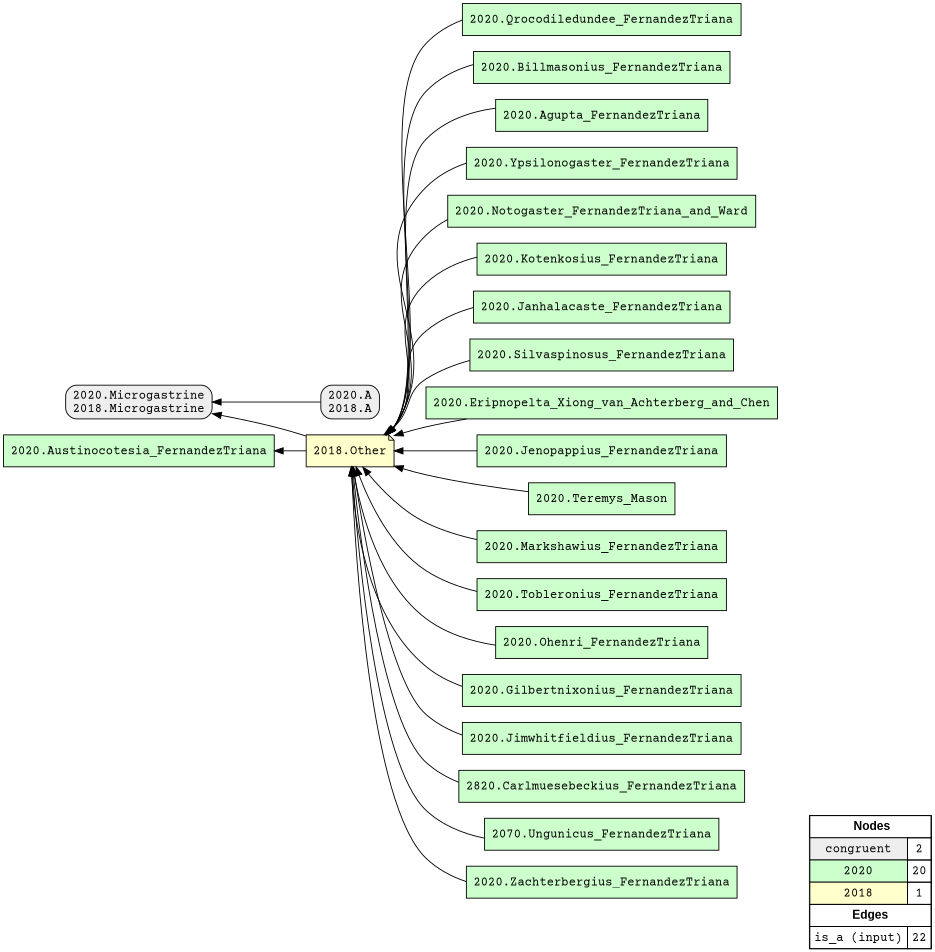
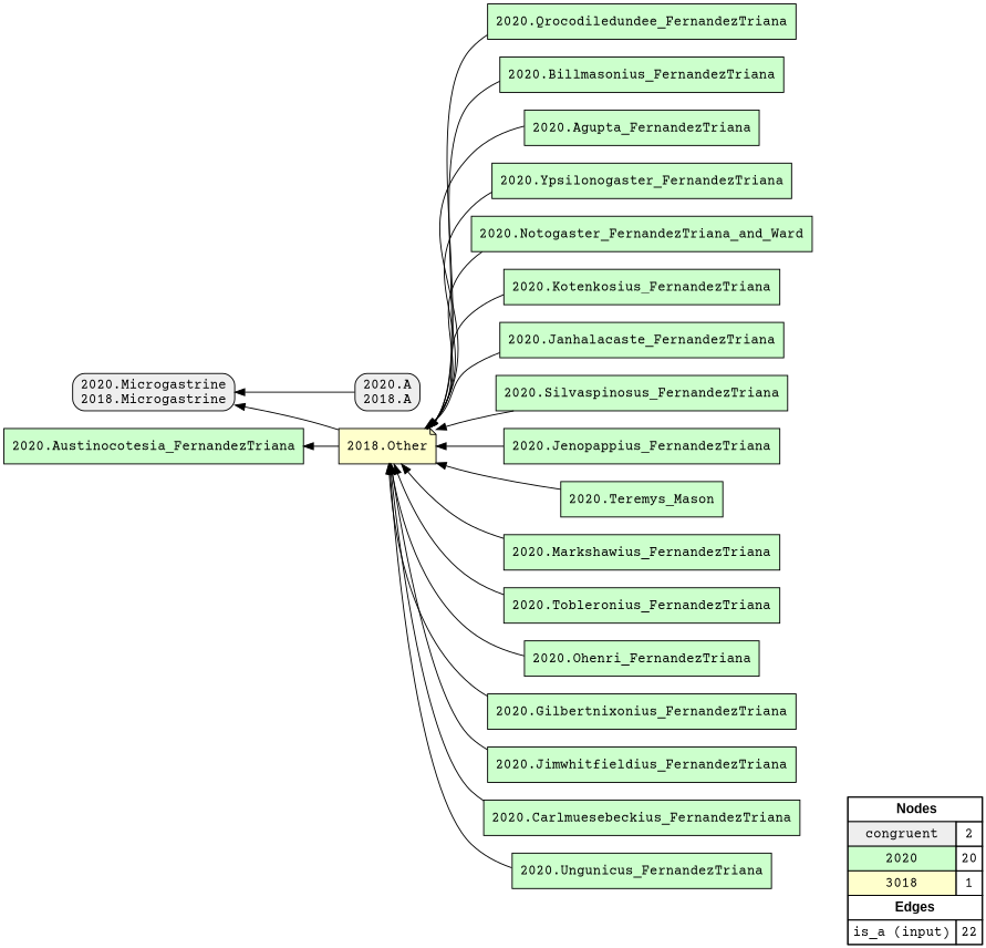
  digraph {
    fontname="Courier Prime"
    rankdir=RL
    node [fillcolor="#CCFFCC" fontname="Courier Prime" shape=box style=filled]
    edge [arrowhead=normal color="#000000" constraint=true fontname="Courier Prime" penwidth=1 style=solid]
-   n1 [fillcolor=white label=<   <TABLE BORDER="0" CELLBORDER="1" CELLSPACING="0" CELLPADDING="4">  <TR> <TD COLSPAN="2"><font face="Arial Black"> Nodes</font></TD> </TR>  <TR>   <TD bgcolor="#EEEEEE" fontname="helvetica">congruent</TD>   <TD>2</TD>   </TR>  <TR>   <TD bgcolor="#CCFFCC" fontname="helvetica">2020</TD>   <TD>20</TD>   </TR>  <TR>   <TD bgcolor="#FFFFCC" fontname="helvetica">2018</TD>   <TD>1</TD>   </TR>  <TR> <TD COLSPAN="2"><font face = "Arial Black"> Edges </font></TD> </TR>  <TR>   <TD><font color ="#000000">is_a (input)</font></TD><TD>22</TD> </TR> </TABLE>   > margin=0]
+   n1 [fillcolor=white label=<   <TABLE BORDER="0" CELLBORDER="1" CELLSPACING="0" CELLPADDING="4">  <TR> <TD COLSPAN="2"><font face="Arial Black"> Nodes</font></TD> </TR>  <TR>   <TD bgcolor="#EEEEEE" fontname="helvetica">congruent</TD>   <TD>2</TD>   </TR>  <TR>   <TD bgcolor="#CCFFCC" fontname="helvetica">2020</TD>   <TD>20</TD>   </TR>  <TR>   <TD bgcolor="#FFFFCC" fontname="helvetica">3018</TD>   <TD>1</TD>   </TR>  <TR> <TD COLSPAN="2"><font face = "Arial Black"> Edges </font></TD> </TR>  <TR>   <TD><font color ="#000000">is_a (input)</font></TD><TD>22</TD> </TR> </TABLE>   > margin=0]
    "2020.A\n2018.A" [fillcolor="#EEEEEE" style="filled,rounded"]
    "2020.Microgastrine\n2018.Microgastrine" [fillcolor="#EEEEEE" style="filled,rounded"]
    "2018.Other" [fillcolor="#FFFFCC" shape=note]
    "2020.Qrocodiledundee_FernandezTriana"
    "2020.Austinocotesia_FernandezTriana"
    "2020.Billmasonius_FernandezTriana"
    "2020.Agupta_FernandezTriana"
    "2020.Ypsilonogaster_FernandezTriana"
    "2020.Notogaster_FernandezTriana_and_Ward"
    "2020.Kotenkosius_FernandezTriana"
    "2020.Janhalacaste_FernandezTriana"
    "2020.Silvaspinosus_FernandezTriana"
-   "2020.Eripnopelta_Xiong_van_Achterberg_and_Chen"
    "2020.Jenopappius_FernandezTriana"
    "2020.Teremys_Mason"
    "2020.Markshawius_FernandezTriana"
    "2020.Tobleronius_FernandezTriana"
    "2020.Ohenri_FernandezTriana"
    "2020.Gilbertnixonius_FernandezTriana"
    "2020.Jimwhitfieldius_FernandezTriana"
-   "2020.Carlmuesebeckius_FernandezTriana" [label="2820.Carlmuesebeckius_FernandezTriana"]
-   "2020.Ungunicus_FernandezTriana" [label="2070.Ungunicus_FernandezTriana"]
-   "2020.Zachterbergius_FernandezTriana"
+   "2020.Carlmuesebeckius_FernandezTriana"
+   "2020.Ungunicus_FernandezTriana"
    subgraph sub_1 {
      rank=source
      n1
    }
    "2020.A\n2018.A" -> "2020.Microgastrine\n2018.Microgastrine"
    "2018.Other" -> "2020.Microgastrine\n2018.Microgastrine"
    "2018.Other" -> "2020.Austinocotesia_FernandezTriana"
    "2020.Qrocodiledundee_FernandezTriana" -> "2018.Other"
    "2020.Billmasonius_FernandezTriana" -> "2018.Other"
    "2020.Agupta_FernandezTriana" -> "2018.Other"
    "2020.Ypsilonogaster_FernandezTriana" -> "2018.Other"
    "2020.Notogaster_FernandezTriana_and_Ward" -> "2018.Other"
    "2020.Kotenkosius_FernandezTriana" -> "2018.Other"
    "2020.Janhalacaste_FernandezTriana" -> "2018.Other"
    "2020.Silvaspinosus_FernandezTriana" -> "2018.Other"
-   "2020.Eripnopelta_Xiong_van_Achterberg_and_Chen" -> "2018.Other"
    "2020.Jenopappius_FernandezTriana" -> "2018.Other"
    "2020.Teremys_Mason" -> "2018.Other"
    "2020.Markshawius_FernandezTriana" -> "2018.Other"
    "2020.Tobleronius_FernandezTriana" -> "2018.Other"
    "2020.Ohenri_FernandezTriana" -> "2018.Other"
    "2020.Gilbertnixonius_FernandezTriana" -> "2018.Other"
    "2020.Jimwhitfieldius_FernandezTriana" -> "2018.Other"
    "2020.Carlmuesebeckius_FernandezTriana" -> "2018.Other"
    "2020.Ungunicus_FernandezTriana" -> "2018.Other"
-   "2020.Zachterbergius_FernandezTriana" -> "2018.Other"
  }
